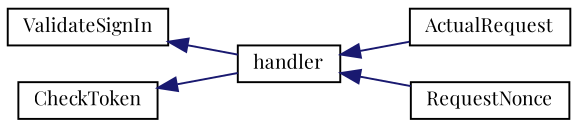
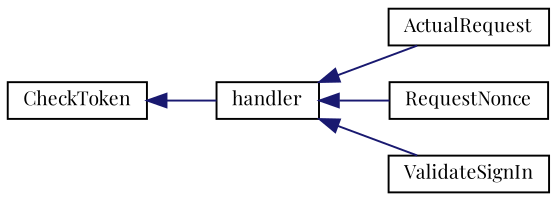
  digraph {
    fontname="Playfair Display"
    rankdir=LR
    node [color=black fillcolor=white fontname="Playfair Display" fontsize=10 shape=record style=filled]
    edge [color=midnightblue dir=back fontname="Playfair Display" fontsize=10 labelfontname=Helvetica labelfontsize=10 style=solid]
    n1 [height=0.2 label=handler width=0.4]
    n2 [height=0.2 label=ActualRequest width=0.4]
    n3 [height=0.2 label=RequestNonce width=0.4]
    n4 [height=0.2 label=ValidateSignIn width=0.4]
    n5 [height=0.2 label=CheckToken width=0.4]
    n1 -> n2
    n1 -> n3
-   n4 -> n1
+   n1 -> n4
    n5 -> n1
  }
